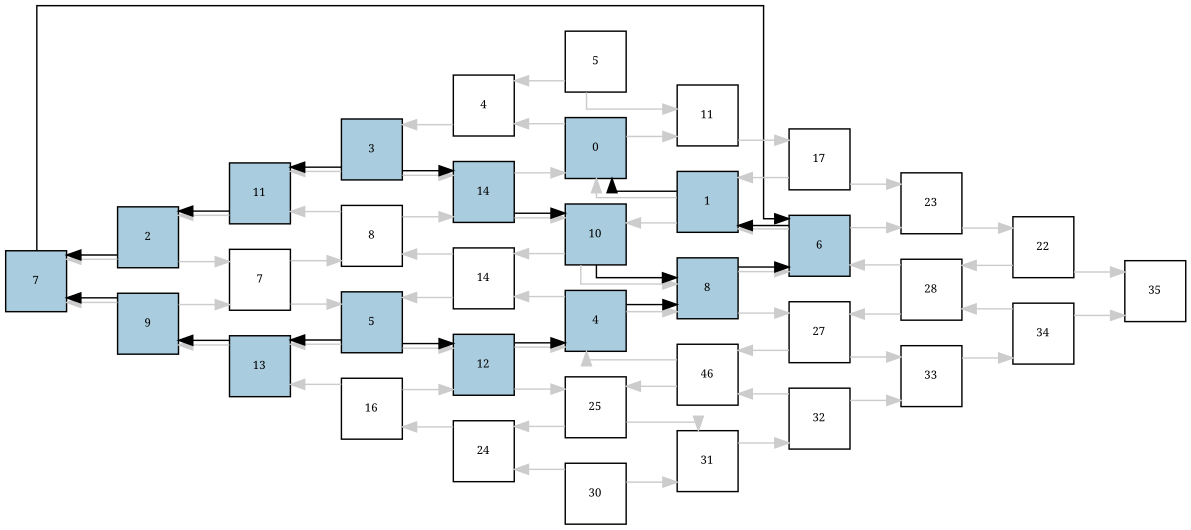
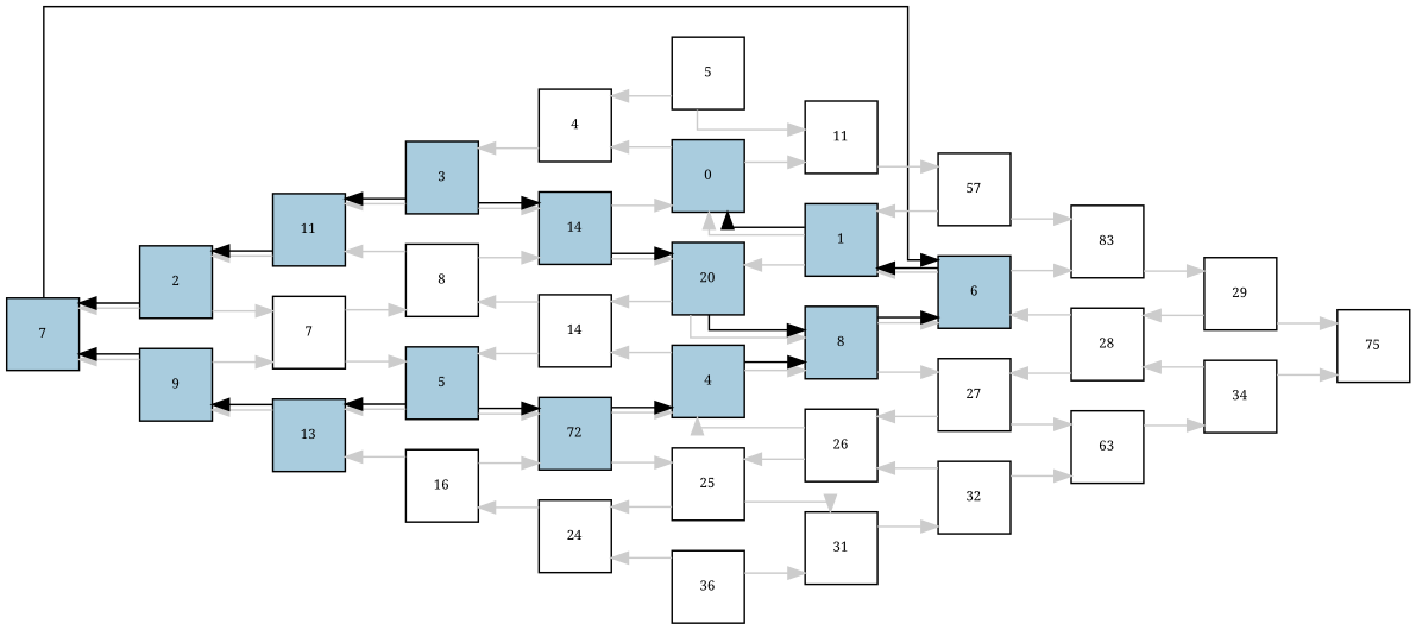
  digraph {
    fontname="Noto Serif"
    rank=same
    rankdir=LR
    splines=ortho
    node [fillcolor="#ffffff" fixedsize=true fontname="Noto Serif" fontsize=8 shape=square style=filled]
    edge [constraint=false fontname="Noto Serif" style=vis]
    n1 [fillcolor="#a9ccde" label=7 width=0.6]
    n2 [fillcolor="#a9ccde" label=2 width=0.6]
    n3 [fillcolor="#a9ccde" label=9 width=0.6]
    n4 [fillcolor="#a9ccde" label=6 width=0.6]
    n5 [fillcolor="#a9ccde" label=11 width=0.6]
    7 [width=0.6]
    n7 [fillcolor="#a9ccde" label=13 width=0.6]
    n8 [fillcolor="#a9ccde" label=1 width=0.6]
-   23 [width=0.6]
+   23 [width=0.6 label=83]
    28 [width=0.6]
    n11 [fillcolor="#a9ccde" label=3 width=0.6]
    8 [width=0.6]
    n13 [fillcolor="#a9ccde" label=5 width=0.6]
    4 [width=0.6]
    n15 [fillcolor="#a9ccde" label=14 width=0.6]
    14 [width=0.6]
    5 [width=0.6]
    n18 [fillcolor="#a9ccde" label=0 width=0.6]
-   n19 [fillcolor="#a9ccde" label=10 width=0.6]
+   n19 [fillcolor="#a9ccde" label=20 width=0.6]
    11 [width=0.6]
-   17 [width=0.6]
+   17 [width=0.6 label=57]
    n22 [label=16 width=0.6]
-   n23 [fillcolor="#a9ccde" label=12 width=0.6]
+   n23 [fillcolor="#a9ccde" label=72 width=0.6]
    n24 [fillcolor="#a9ccde" label=4 width=0.6]
    n25 [fillcolor="#a9ccde" label=8 width=0.6]
    24 [width=0.6]
    25 [width=0.6]
-   26 [width=0.6 label=46]
+   26 [width=0.6]
    27 [width=0.6]
-   29 [width=0.6 label=22]
-   30 [width=0.6]
+   29 [width=0.6]
+   30 [width=0.6 label=36]
    31 [width=0.6]
    32 [width=0.6]
-   33 [width=0.6]
+   33 [width=0.6 label=63]
    34 [width=0.6]
-   35 [width=0.6]
+   35 [width=0.6 label=75]
    n1 -> n2 [constraint=true style=invis]
    n1 -> n3 [constraint=true style=invis]
    n1 -> n4
    n2 -> n1 [color="#cccccc"]
    n2 -> n1
    n2 -> n5 [constraint=true style=invis]
    n2 -> 7 [color="#cccccc"]
    n2 -> 7 [constraint=true style=invis]
    n3 -> n1 [color="#cccccc"]
    n3 -> n1
    n3 -> 7 [color="#cccccc"]
    n3 -> 7 [constraint=true style=invis]
    n3 -> n7 [constraint=true style=invis]
    n4 -> n8 [color="#cccccc"]
    n4 -> n8
    n4 -> 23 [color="#cccccc"]
    n4 -> 23 [constraint=true style=invis]
    n4 -> 28 [constraint=true style=invis]
    n5 -> n2 [color="#cccccc"]
    n5 -> n2
    n5 -> n11 [constraint=true style=invis]
    n5 -> 8 [constraint=true style=invis]
    7 -> 8 [color="#cccccc"]
    7 -> 8 [constraint=true style=invis]
    7 -> n13 [color="#cccccc"]
    7 -> n13 [constraint=true style=invis]
    n7 -> n3 [color="#cccccc"]
    n7 -> n3
    n7 -> n13 [constraint=true style=invis]
    n7 -> n22 [constraint=true style=invis]
    n8 -> n4 [constraint=true style=invis]
    n8 -> n18 [color="#cccccc"]
    n8 -> n18
    n8 -> n19 [color="#cccccc"]
    n8 -> 17 [constraint=true style=invis]
    23 -> 29 [color="#cccccc"]
    23 -> 29 [constraint=true style=invis]
    28 -> n4 [color="#cccccc"]
    28 -> 27 [color="#cccccc"]
    28 -> 29 [constraint=true style=invis]
    28 -> 34 [constraint=true style=invis]
    n11 -> n5 [color="#cccccc"]
    n11 -> n5
    n11 -> 4 [constraint=true style=invis]
    n11 -> n15 [color="#cccccc"]
    n11 -> n15
    n11 -> n15 [constraint=true style=invis]
    8 -> n5 [color="#cccccc"]
    8 -> n15 [color="#cccccc"]
    8 -> n15 [constraint=true style=invis]
    8 -> 14 [constraint=true style=invis]
    n13 -> n7 [color="#cccccc"]
    n13 -> n7
    n13 -> 14 [constraint=true style=invis]
    n13 -> n23 [color="#cccccc"]
    n13 -> n23
    n13 -> n23 [constraint=true style=invis]
    4 -> n11 [color="#cccccc"]
    4 -> 5 [constraint=true style=invis]
    4 -> n18 [constraint=true style=invis]
    n15 -> n18 [color="#cccccc"]
    n15 -> n18 [constraint=true style=invis]
    n15 -> n19 [color="#cccccc"]
    n15 -> n19
    n15 -> n19 [constraint=true style=invis]
    14 -> 8 [color="#cccccc"]
    14 -> n13 [color="#cccccc"]
    14 -> n19 [constraint=true style=invis]
    14 -> n24 [constraint=true style=invis]
    5 -> 4 [color="#cccccc"]
    5 -> 11 [color="#cccccc"]
    5 -> 11 [constraint=true style=invis]
    n18 -> n8 [constraint=true style=invis]
    n18 -> 4 [color="#cccccc"]
    n18 -> 11 [color="#cccccc"]
    n18 -> 11 [constraint=true style=invis]
    n19 -> n8 [constraint=true style=invis]
    n19 -> 14 [color="#cccccc"]
    n19 -> n25 [color="#cccccc"]
    n19 -> n25
    n19 -> n25 [constraint=true style=invis]
    11 -> 17 [color="#cccccc"]
    11 -> 17 [constraint=true style=invis]
    17 -> n8 [color="#cccccc"]
    17 -> 23 [color="#cccccc"]
    17 -> 23 [constraint=true style=invis]
    n22 -> n7 [color="#cccccc"]
    n22 -> n23 [color="#cccccc"]
    n22 -> n23 [constraint=true style=invis]
    n22 -> 24 [constraint=true style=invis]
    n23 -> n24 [color="#cccccc"]
    n23 -> n24
    n23 -> n24 [constraint=true style=invis]
    n23 -> 25 [color="#cccccc"]
    n23 -> 25 [constraint=true style=invis]
    n24 -> 14 [color="#cccccc"]
    n24 -> n25 [color="#cccccc"]
    n24 -> n25
    n24 -> n25 [constraint=true style=invis]
    n24 -> 26 [constraint=true style=invis]
    n25 -> n4 [color="#cccccc"]
    n25 -> n4
    n25 -> n4 [constraint=true style=invis]
    n25 -> 27 [color="#cccccc"]
    n25 -> 27 [constraint=true style=invis]
    24 -> n22 [color="#cccccc"]
    24 -> 25 [constraint=true style=invis]
    24 -> 30 [constraint=true style=invis]
    25 -> 24 [color="#cccccc"]
    25 -> 26 [constraint=true style=invis]
    25 -> 31 [color="#cccccc"]
    25 -> 31 [constraint=true style=invis]
    26 -> n24 [color="#cccccc"]
    26 -> 25 [color="#cccccc"]
    26 -> 27 [constraint=true style=invis]
    26 -> 32 [constraint=true style=invis]
    27 -> 28 [constraint=true style=invis]
    27 -> 26 [color="#cccccc"]
    27 -> 33 [color="#cccccc"]
    27 -> 33 [constraint=true style=invis]
    29 -> 28 [color="#cccccc"]
    29 -> 35 [color="#cccccc"]
    29 -> 35 [constraint=true style=invis]
    30 -> 24 [color="#cccccc"]
    30 -> 31 [color="#cccccc"]
    30 -> 31 [constraint=true style=invis]
    31 -> 32 [color="#cccccc"]
    31 -> 32 [constraint=true style=invis]
    32 -> 26 [color="#cccccc"]
    32 -> 33 [color="#cccccc"]
    32 -> 33 [constraint=true style=invis]
    33 -> 34 [color="#cccccc"]
    33 -> 34 [constraint=true style=invis]
    34 -> 28 [color="#cccccc"]
    34 -> 35 [color="#cccccc"]
    34 -> 35 [constraint=true style=invis]
  }
